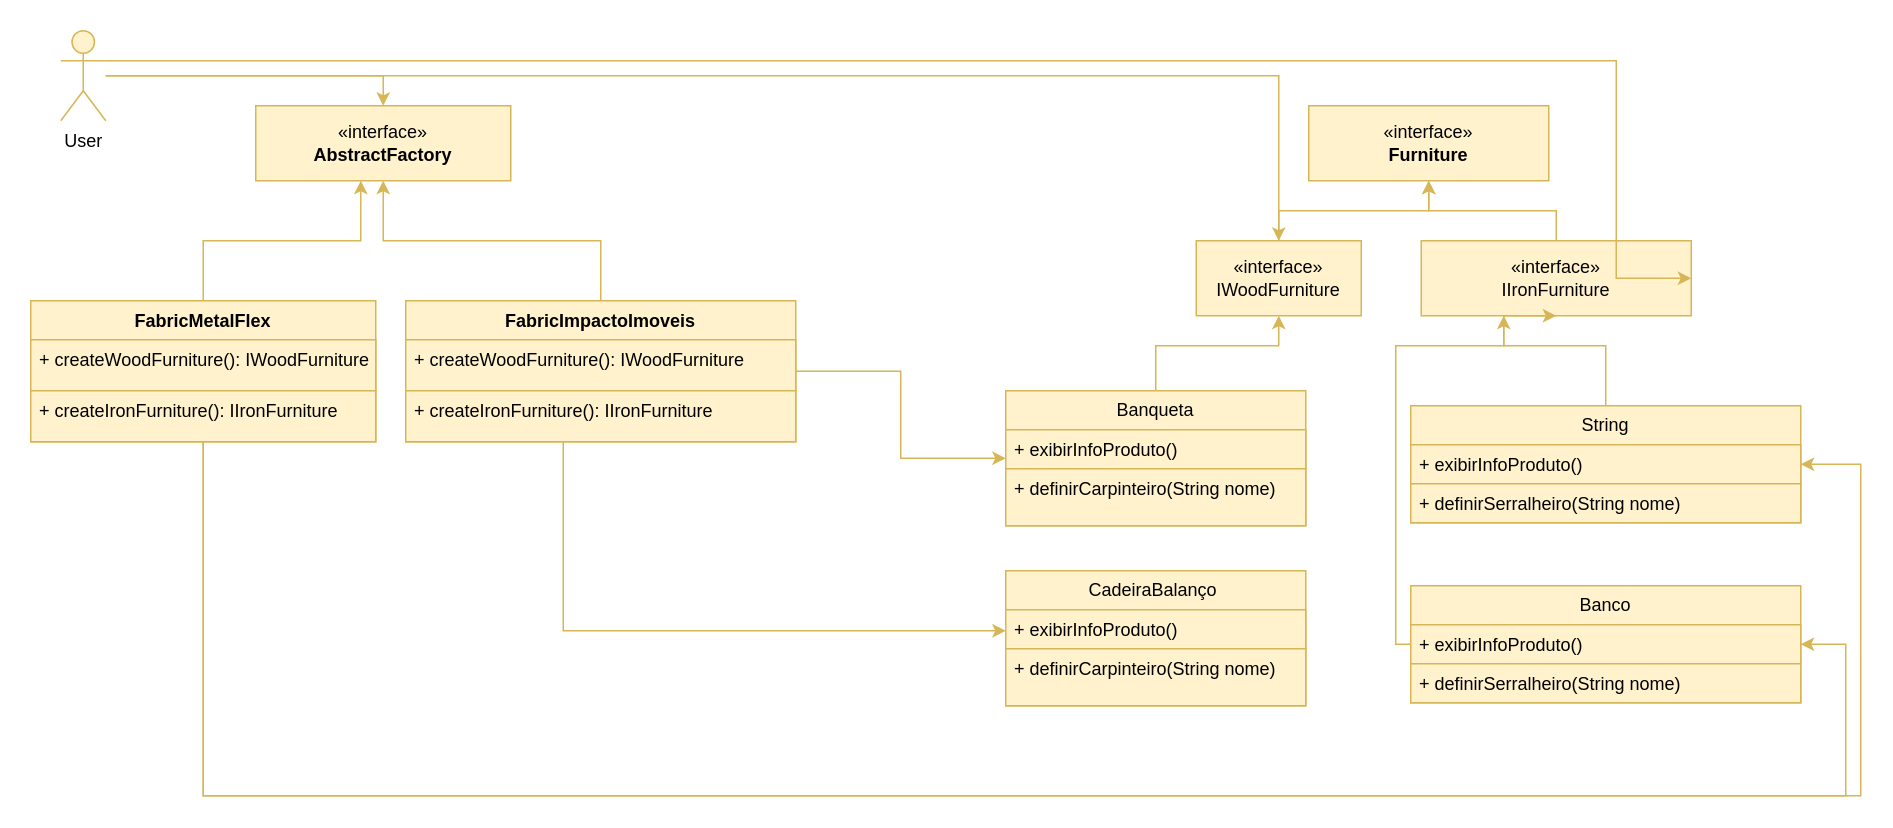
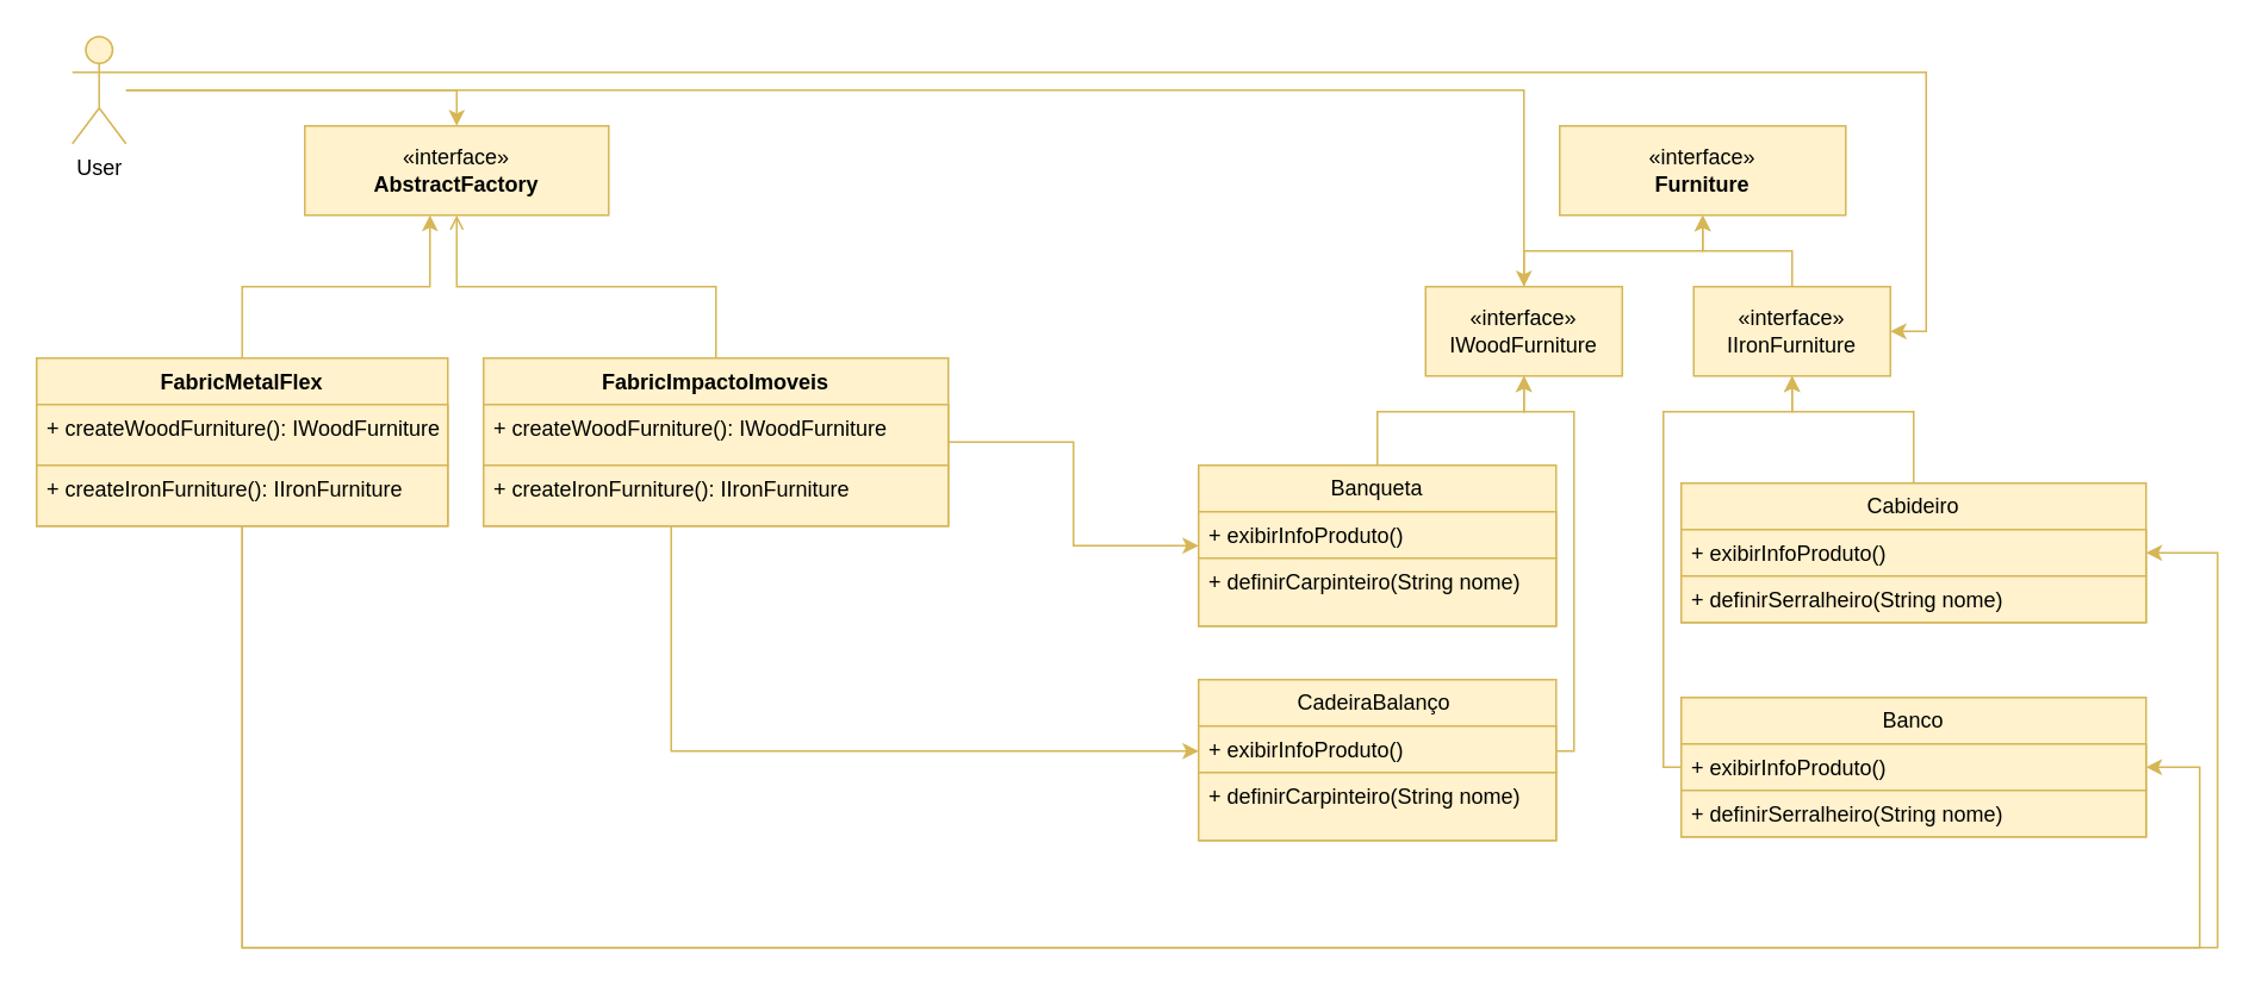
  <mxCell id="0" />
  <mxCell id="1" parent="0" />
  <mxCell id="2" value="«interface»&lt;br&gt;&lt;span style=&quot;font-weight: 700;&quot;&gt;AbstractFactory&lt;/span&gt;" style="html=1;whiteSpace=wrap;labelBackgroundColor=none;labelBorderColor=none;fillColor=#fff2cc;strokeColor=#d6b656;" vertex="1" parent="1"><mxGeometry x="170" y="70" width="170" height="50" as="geometry" /></mxCell>
- <mxCell id="3" style="edgeStyle=orthogonalEdgeStyle;rounded=0;orthogonalLoop=1;jettySize=auto;html=1;entryX=0.5;entryY=1;entryDx=0;entryDy=0;fillColor=#fff2cc;strokeColor=#d6b656;" edge="1" parent="1" source="6" target="2"><mxGeometry relative="1" as="geometry" /></mxCell>
+ <mxCell id="3" style="edgeStyle=orthogonalEdgeStyle;rounded=0;orthogonalLoop=1;jettySize=auto;html=1;entryX=0.5;entryY=1;entryDx=0;entryDy=0;fillColor=#fff2cc;strokeColor=#d6b656;endArrow=open;" edge="1" parent="1" source="6" target="2"><mxGeometry relative="1" as="geometry" /></mxCell>
  <mxCell id="4" style="edgeStyle=orthogonalEdgeStyle;rounded=0;orthogonalLoop=1;jettySize=auto;html=1;fillColor=#fff2cc;strokeColor=#d6b656;" edge="1" parent="1" source="6" target="19"><mxGeometry relative="1" as="geometry" /></mxCell>
  <mxCell id="5" style="edgeStyle=orthogonalEdgeStyle;rounded=0;orthogonalLoop=1;jettySize=auto;html=1;fillColor=#fff2cc;strokeColor=#d6b656;" edge="1" parent="1" source="6" target="27"><mxGeometry relative="1" as="geometry"><Array as="points"><mxPoint x="375" y="420" /></Array></mxGeometry></mxCell>
  <mxCell id="6" value="FabricImpactoImoveis" style="swimlane;fontStyle=1;align=center;verticalAlign=top;childLayout=stackLayout;horizontal=1;startSize=26;horizontalStack=0;resizeParent=1;resizeParentMax=0;resizeLast=0;collapsible=1;marginBottom=0;whiteSpace=wrap;html=1;labelBackgroundColor=none;labelBorderColor=none;fillColor=#fff2cc;strokeColor=#d6b656;" vertex="1" parent="1"><mxGeometry x="270" y="200" width="260" height="94" as="geometry" /></mxCell>
  <mxCell id="7" value="+&amp;nbsp;createWoodFurniture(): IWoodFurniture" style="text;align=left;verticalAlign=top;spacingLeft=4;spacingRight=4;overflow=hidden;rotatable=0;points=[[0,0.5],[1,0.5]];portConstraint=eastwest;whiteSpace=wrap;html=1;labelBackgroundColor=none;labelBorderColor=none;fillColor=#fff2cc;strokeColor=#d6b656;" vertex="1" parent="6"><mxGeometry y="26" width="260" height="34" as="geometry" /></mxCell>
  <mxCell id="8" value="+ createIronFurniture(): IIronFurniture" style="text;align=left;verticalAlign=top;spacingLeft=4;spacingRight=4;overflow=hidden;rotatable=0;points=[[0,0.5],[1,0.5]];portConstraint=eastwest;whiteSpace=wrap;html=1;labelBackgroundColor=none;labelBorderColor=none;fillColor=#fff2cc;strokeColor=#d6b656;" vertex="1" parent="6"><mxGeometry y="60" width="260" height="34" as="geometry" /></mxCell>
  <mxCell id="9" value="«interface»&lt;br&gt;&lt;b&gt;Furniture&lt;/b&gt;" style="html=1;whiteSpace=wrap;labelBackgroundColor=none;labelBorderColor=none;fillColor=#fff2cc;strokeColor=#d6b656;" vertex="1" parent="1"><mxGeometry x="872" y="70" width="160" height="50" as="geometry" /></mxCell>
  <mxCell id="10" style="edgeStyle=orthogonalEdgeStyle;rounded=0;orthogonalLoop=1;jettySize=auto;html=1;entryX=0.5;entryY=1;entryDx=0;entryDy=0;labelBackgroundColor=none;labelBorderColor=none;fillColor=#fff2cc;strokeColor=#d6b656;" edge="1" parent="1" source="11" target="9"><mxGeometry relative="1" as="geometry" /></mxCell>
  <mxCell id="11" value="«interface»&lt;br&gt;&lt;span style=&quot;text-align: left;&quot;&gt;IWoodFurniture&lt;/span&gt;" style="html=1;whiteSpace=wrap;labelBackgroundColor=none;labelBorderColor=none;fillColor=#fff2cc;strokeColor=#d6b656;" vertex="1" parent="1"><mxGeometry x="797" y="160" width="110" height="50" as="geometry" /></mxCell>
  <mxCell id="12" style="edgeStyle=orthogonalEdgeStyle;rounded=0;orthogonalLoop=1;jettySize=auto;html=1;entryX=0.5;entryY=1;entryDx=0;entryDy=0;labelBackgroundColor=none;labelBorderColor=none;fillColor=#fff2cc;strokeColor=#d6b656;" edge="1" parent="1" source="13" target="9"><mxGeometry relative="1" as="geometry" /></mxCell>
- <mxCell id="13" value="«interface»&lt;br&gt;&lt;span style=&quot;text-align: left;&quot;&gt;IIronFurniture&lt;/span&gt;" style="html=1;whiteSpace=wrap;labelBackgroundColor=none;labelBorderColor=none;fillColor=#fff2cc;strokeColor=#d6b656;" vertex="1" parent="1"><mxGeometry x="947" y="160" width="180" height="50" as="geometry" /></mxCell>
+ <mxCell id="13" value="«interface»&lt;br&gt;&lt;span style=&quot;text-align: left;&quot;&gt;IIronFurniture&lt;/span&gt;" style="html=1;whiteSpace=wrap;labelBackgroundColor=none;labelBorderColor=none;fillColor=#fff2cc;strokeColor=#d6b656;" vertex="1" parent="1"><mxGeometry x="947" y="160" width="110" height="50" as="geometry" /></mxCell>
  <mxCell id="14" style="edgeStyle=orthogonalEdgeStyle;rounded=0;orthogonalLoop=1;jettySize=auto;html=1;labelBackgroundColor=none;labelBorderColor=none;fillColor=#fff2cc;strokeColor=#d6b656;" edge="1" parent="1" source="17" target="2"><mxGeometry relative="1" as="geometry"><Array as="points"><mxPoint x="255" y="50" /></Array></mxGeometry></mxCell>
  <mxCell id="15" style="edgeStyle=orthogonalEdgeStyle;rounded=0;orthogonalLoop=1;jettySize=auto;html=1;labelBackgroundColor=none;labelBorderColor=none;fillColor=#fff2cc;strokeColor=#d6b656;" edge="1" parent="1" source="17" target="11"><mxGeometry relative="1" as="geometry" /></mxCell>
  <mxCell id="16" style="edgeStyle=orthogonalEdgeStyle;rounded=0;orthogonalLoop=1;jettySize=auto;html=1;entryX=1;entryY=0.5;entryDx=0;entryDy=0;labelBackgroundColor=none;labelBorderColor=none;fillColor=#fff2cc;strokeColor=#d6b656;" edge="1" parent="1" source="17" target="13"><mxGeometry relative="1" as="geometry"><Array as="points"><mxPoint x="1077" y="40" /><mxPoint x="1077" y="185" /></Array></mxGeometry></mxCell>
  <mxCell id="17" value="User&lt;div&gt;&lt;br&gt;&lt;/div&gt;" style="shape=umlActor;verticalLabelPosition=bottom;verticalAlign=top;html=1;labelBackgroundColor=none;labelBorderColor=none;fillColor=#fff2cc;strokeColor=#d6b656;" vertex="1" parent="1"><mxGeometry x="40" y="20" width="30" height="60" as="geometry" /></mxCell>
  <mxCell id="18" style="edgeStyle=orthogonalEdgeStyle;rounded=0;orthogonalLoop=1;jettySize=auto;html=1;labelBackgroundColor=none;labelBorderColor=none;fillColor=#fff2cc;strokeColor=#d6b656;" edge="1" parent="1" source="19" target="11"><mxGeometry relative="1" as="geometry"><Array as="points"><mxPoint x="770" y="230" /><mxPoint x="852" y="230" /></Array></mxGeometry></mxCell>
  <mxCell id="19" value="Banqueta" style="swimlane;fontStyle=0;childLayout=stackLayout;horizontal=1;startSize=26;horizontalStack=0;resizeParent=1;resizeParentMax=0;resizeLast=0;collapsible=1;marginBottom=0;whiteSpace=wrap;html=1;labelBackgroundColor=none;labelBorderColor=none;fillColor=#fff2cc;strokeColor=#d6b656;" vertex="1" parent="1"><mxGeometry x="670" y="260" width="200" height="90" as="geometry" /></mxCell>
  <mxCell id="20" value="+&amp;nbsp;exibirInfoProduto()" style="text;align=left;verticalAlign=top;spacingLeft=4;spacingRight=4;overflow=hidden;rotatable=0;points=[[0,0.5],[1,0.5]];portConstraint=eastwest;whiteSpace=wrap;html=1;labelBackgroundColor=none;labelBorderColor=none;fillColor=#fff2cc;strokeColor=#d6b656;" vertex="1" parent="19"><mxGeometry y="26" width="200" height="26" as="geometry" /></mxCell>
  <mxCell id="21" value="+&amp;nbsp;definirCarpinteiro(String nome)" style="text;align=left;verticalAlign=top;spacingLeft=4;spacingRight=4;overflow=hidden;rotatable=0;points=[[0,0.5],[1,0.5]];portConstraint=eastwest;whiteSpace=wrap;html=1;labelBackgroundColor=none;labelBorderColor=none;fillColor=#fff2cc;strokeColor=#d6b656;" vertex="1" parent="19"><mxGeometry y="52" width="200" height="38" as="geometry" /></mxCell>
  <mxCell id="22" style="edgeStyle=orthogonalEdgeStyle;rounded=0;orthogonalLoop=1;jettySize=auto;html=1;fillColor=#fff2cc;strokeColor=#d6b656;" edge="1" parent="1" source="23" target="13"><mxGeometry relative="1" as="geometry"><Array as="points"><mxPoint x="1070" y="230" /><mxPoint x="1002" y="230" /></Array></mxGeometry></mxCell>
- <mxCell id="23" value="String" style="swimlane;fontStyle=0;childLayout=stackLayout;horizontal=1;startSize=26;horizontalStack=0;resizeParent=1;resizeParentMax=0;resizeLast=0;collapsible=1;marginBottom=0;whiteSpace=wrap;html=1;labelBackgroundColor=none;rounded=0;labelBorderColor=none;fillColor=#fff2cc;strokeColor=#d6b656;" vertex="1" parent="1"><mxGeometry x="940" y="270" width="260" height="78" as="geometry" /></mxCell>
+ <mxCell id="23" value="Cabideiro" style="swimlane;fontStyle=0;childLayout=stackLayout;horizontal=1;startSize=26;horizontalStack=0;resizeParent=1;resizeParentMax=0;resizeLast=0;collapsible=1;marginBottom=0;whiteSpace=wrap;html=1;labelBackgroundColor=none;rounded=0;labelBorderColor=none;fillColor=#fff2cc;strokeColor=#d6b656;" vertex="1" parent="1"><mxGeometry x="940" y="270" width="260" height="78" as="geometry" /></mxCell>
  <mxCell id="24" value="+&amp;nbsp;exibirInfoProduto()" style="text;align=left;verticalAlign=top;spacingLeft=4;spacingRight=4;overflow=hidden;rotatable=0;points=[[0,0.5],[1,0.5]];portConstraint=eastwest;whiteSpace=wrap;html=1;labelBackgroundColor=none;labelBorderColor=none;fillColor=#fff2cc;strokeColor=#d6b656;" vertex="1" parent="23"><mxGeometry y="26" width="260" height="26" as="geometry" /></mxCell>
  <mxCell id="25" value="+ definirSerralheiro(String nome)" style="text;align=left;verticalAlign=top;spacingLeft=4;spacingRight=4;overflow=hidden;rotatable=0;points=[[0,0.5],[1,0.5]];portConstraint=eastwest;whiteSpace=wrap;html=1;labelBackgroundColor=none;labelBorderColor=none;fillColor=#fff2cc;strokeColor=#d6b656;" vertex="1" parent="23"><mxGeometry y="52" width="260" height="26" as="geometry" /></mxCell>
+ <mxCell id="26" style="edgeStyle=orthogonalEdgeStyle;rounded=0;orthogonalLoop=1;jettySize=auto;html=1;entryX=0.5;entryY=1;entryDx=0;entryDy=0;fillColor=#fff2cc;strokeColor=#d6b656;" edge="1" parent="1" source="27" target="11"><mxGeometry relative="1" as="geometry"><Array as="points"><mxPoint x="880" y="420" /><mxPoint x="880" y="230" /><mxPoint x="852" y="230" /></Array></mxGeometry></mxCell>
  <mxCell id="27" value="CadeiraBalanço&amp;nbsp;" style="swimlane;fontStyle=0;childLayout=stackLayout;horizontal=1;startSize=26;horizontalStack=0;resizeParent=1;resizeParentMax=0;resizeLast=0;collapsible=1;marginBottom=0;whiteSpace=wrap;html=1;labelBackgroundColor=none;labelBorderColor=none;fillColor=#fff2cc;strokeColor=#d6b656;" vertex="1" parent="1"><mxGeometry x="670" y="380" width="200" height="90" as="geometry" /></mxCell>
  <mxCell id="28" value="+&amp;nbsp;exibirInfoProduto()" style="text;align=left;verticalAlign=top;spacingLeft=4;spacingRight=4;overflow=hidden;rotatable=0;points=[[0,0.5],[1,0.5]];portConstraint=eastwest;whiteSpace=wrap;html=1;labelBackgroundColor=none;labelBorderColor=none;fillColor=#fff2cc;strokeColor=#d6b656;" vertex="1" parent="27"><mxGeometry y="26" width="200" height="26" as="geometry" /></mxCell>
  <mxCell id="29" value="+&amp;nbsp;definirCarpinteiro(String nome)" style="text;align=left;verticalAlign=top;spacingLeft=4;spacingRight=4;overflow=hidden;rotatable=0;points=[[0,0.5],[1,0.5]];portConstraint=eastwest;whiteSpace=wrap;html=1;labelBackgroundColor=none;labelBorderColor=none;fillColor=#fff2cc;strokeColor=#d6b656;" vertex="1" parent="27"><mxGeometry y="52" width="200" height="38" as="geometry" /></mxCell>
  <mxCell id="30" style="edgeStyle=orthogonalEdgeStyle;rounded=0;orthogonalLoop=1;jettySize=auto;html=1;entryX=0.5;entryY=1;entryDx=0;entryDy=0;fillColor=#fff2cc;strokeColor=#d6b656;" edge="1" parent="1" source="31" target="13"><mxGeometry relative="1" as="geometry"><Array as="points"><mxPoint x="930" y="429" /><mxPoint x="930" y="230" /><mxPoint x="1002" y="230" /></Array></mxGeometry></mxCell>
  <mxCell id="31" value="Banco" style="swimlane;fontStyle=0;childLayout=stackLayout;horizontal=1;startSize=26;horizontalStack=0;resizeParent=1;resizeParentMax=0;resizeLast=0;collapsible=1;marginBottom=0;whiteSpace=wrap;html=1;labelBackgroundColor=none;labelBorderColor=none;fillColor=#fff2cc;strokeColor=#d6b656;" vertex="1" parent="1"><mxGeometry x="940" y="390" width="260" height="78" as="geometry" /></mxCell>
  <mxCell id="32" value="+&amp;nbsp;exibirInfoProduto()" style="text;align=left;verticalAlign=top;spacingLeft=4;spacingRight=4;overflow=hidden;rotatable=0;points=[[0,0.5],[1,0.5]];portConstraint=eastwest;whiteSpace=wrap;html=1;labelBackgroundColor=none;labelBorderColor=none;fillColor=#fff2cc;strokeColor=#d6b656;" vertex="1" parent="31"><mxGeometry y="26" width="260" height="26" as="geometry" /></mxCell>
  <mxCell id="33" value="+ definirSerralheiro(String nome)" style="text;align=left;verticalAlign=top;spacingLeft=4;spacingRight=4;overflow=hidden;rotatable=0;points=[[0,0.5],[1,0.5]];portConstraint=eastwest;whiteSpace=wrap;html=1;labelBackgroundColor=none;labelBorderColor=none;fillColor=#fff2cc;strokeColor=#d6b656;" vertex="1" parent="31"><mxGeometry y="52" width="260" height="26" as="geometry" /></mxCell>
  <mxCell id="34" style="edgeStyle=orthogonalEdgeStyle;rounded=0;orthogonalLoop=1;jettySize=auto;html=1;fillColor=#fff2cc;strokeColor=#d6b656;" edge="1" parent="1" source="36" target="23"><mxGeometry relative="1" as="geometry"><Array as="points"><mxPoint x="135" y="530" /><mxPoint x="1240" y="530" /><mxPoint x="1240" y="309" /></Array></mxGeometry></mxCell>
  <mxCell id="35" style="edgeStyle=orthogonalEdgeStyle;rounded=0;orthogonalLoop=1;jettySize=auto;html=1;fillColor=#fff2cc;strokeColor=#d6b656;" edge="1" parent="1" source="36" target="31"><mxGeometry relative="1" as="geometry"><Array as="points"><mxPoint x="135" y="530" /><mxPoint x="1230" y="530" /><mxPoint x="1230" y="429" /></Array></mxGeometry></mxCell>
  <mxCell id="36" value="FabricMetalFlex" style="swimlane;fontStyle=1;align=center;verticalAlign=top;childLayout=stackLayout;horizontal=1;startSize=26;horizontalStack=0;resizeParent=1;resizeParentMax=0;resizeLast=0;collapsible=1;marginBottom=0;whiteSpace=wrap;html=1;labelBackgroundColor=none;labelBorderColor=none;fillColor=#fff2cc;strokeColor=#d6b656;" vertex="1" parent="1"><mxGeometry x="20" y="200" width="230" height="94" as="geometry" /></mxCell>
  <mxCell id="37" value="+&amp;nbsp;createWoodFurniture(): IWoodFurniture" style="text;align=left;verticalAlign=top;spacingLeft=4;spacingRight=4;overflow=hidden;rotatable=0;points=[[0,0.5],[1,0.5]];portConstraint=eastwest;whiteSpace=wrap;html=1;labelBackgroundColor=none;labelBorderColor=none;fillColor=#fff2cc;strokeColor=#d6b656;" vertex="1" parent="36"><mxGeometry y="26" width="230" height="34" as="geometry" /></mxCell>
  <mxCell id="38" value="+ createIronFurniture(): IIronFurniture" style="text;align=left;verticalAlign=top;spacingLeft=4;spacingRight=4;overflow=hidden;rotatable=0;points=[[0,0.5],[1,0.5]];portConstraint=eastwest;whiteSpace=wrap;html=1;labelBackgroundColor=none;labelBorderColor=none;fillColor=#fff2cc;strokeColor=#d6b656;" vertex="1" parent="36"><mxGeometry y="60" width="230" height="34" as="geometry" /></mxCell>
  <mxCell id="39" style="edgeStyle=orthogonalEdgeStyle;rounded=0;orthogonalLoop=1;jettySize=auto;html=1;entryX=0.412;entryY=1;entryDx=0;entryDy=0;entryPerimeter=0;fillColor=#fff2cc;strokeColor=#d6b656;" edge="1" parent="1" source="36" target="2"><mxGeometry relative="1" as="geometry" /></mxCell>
